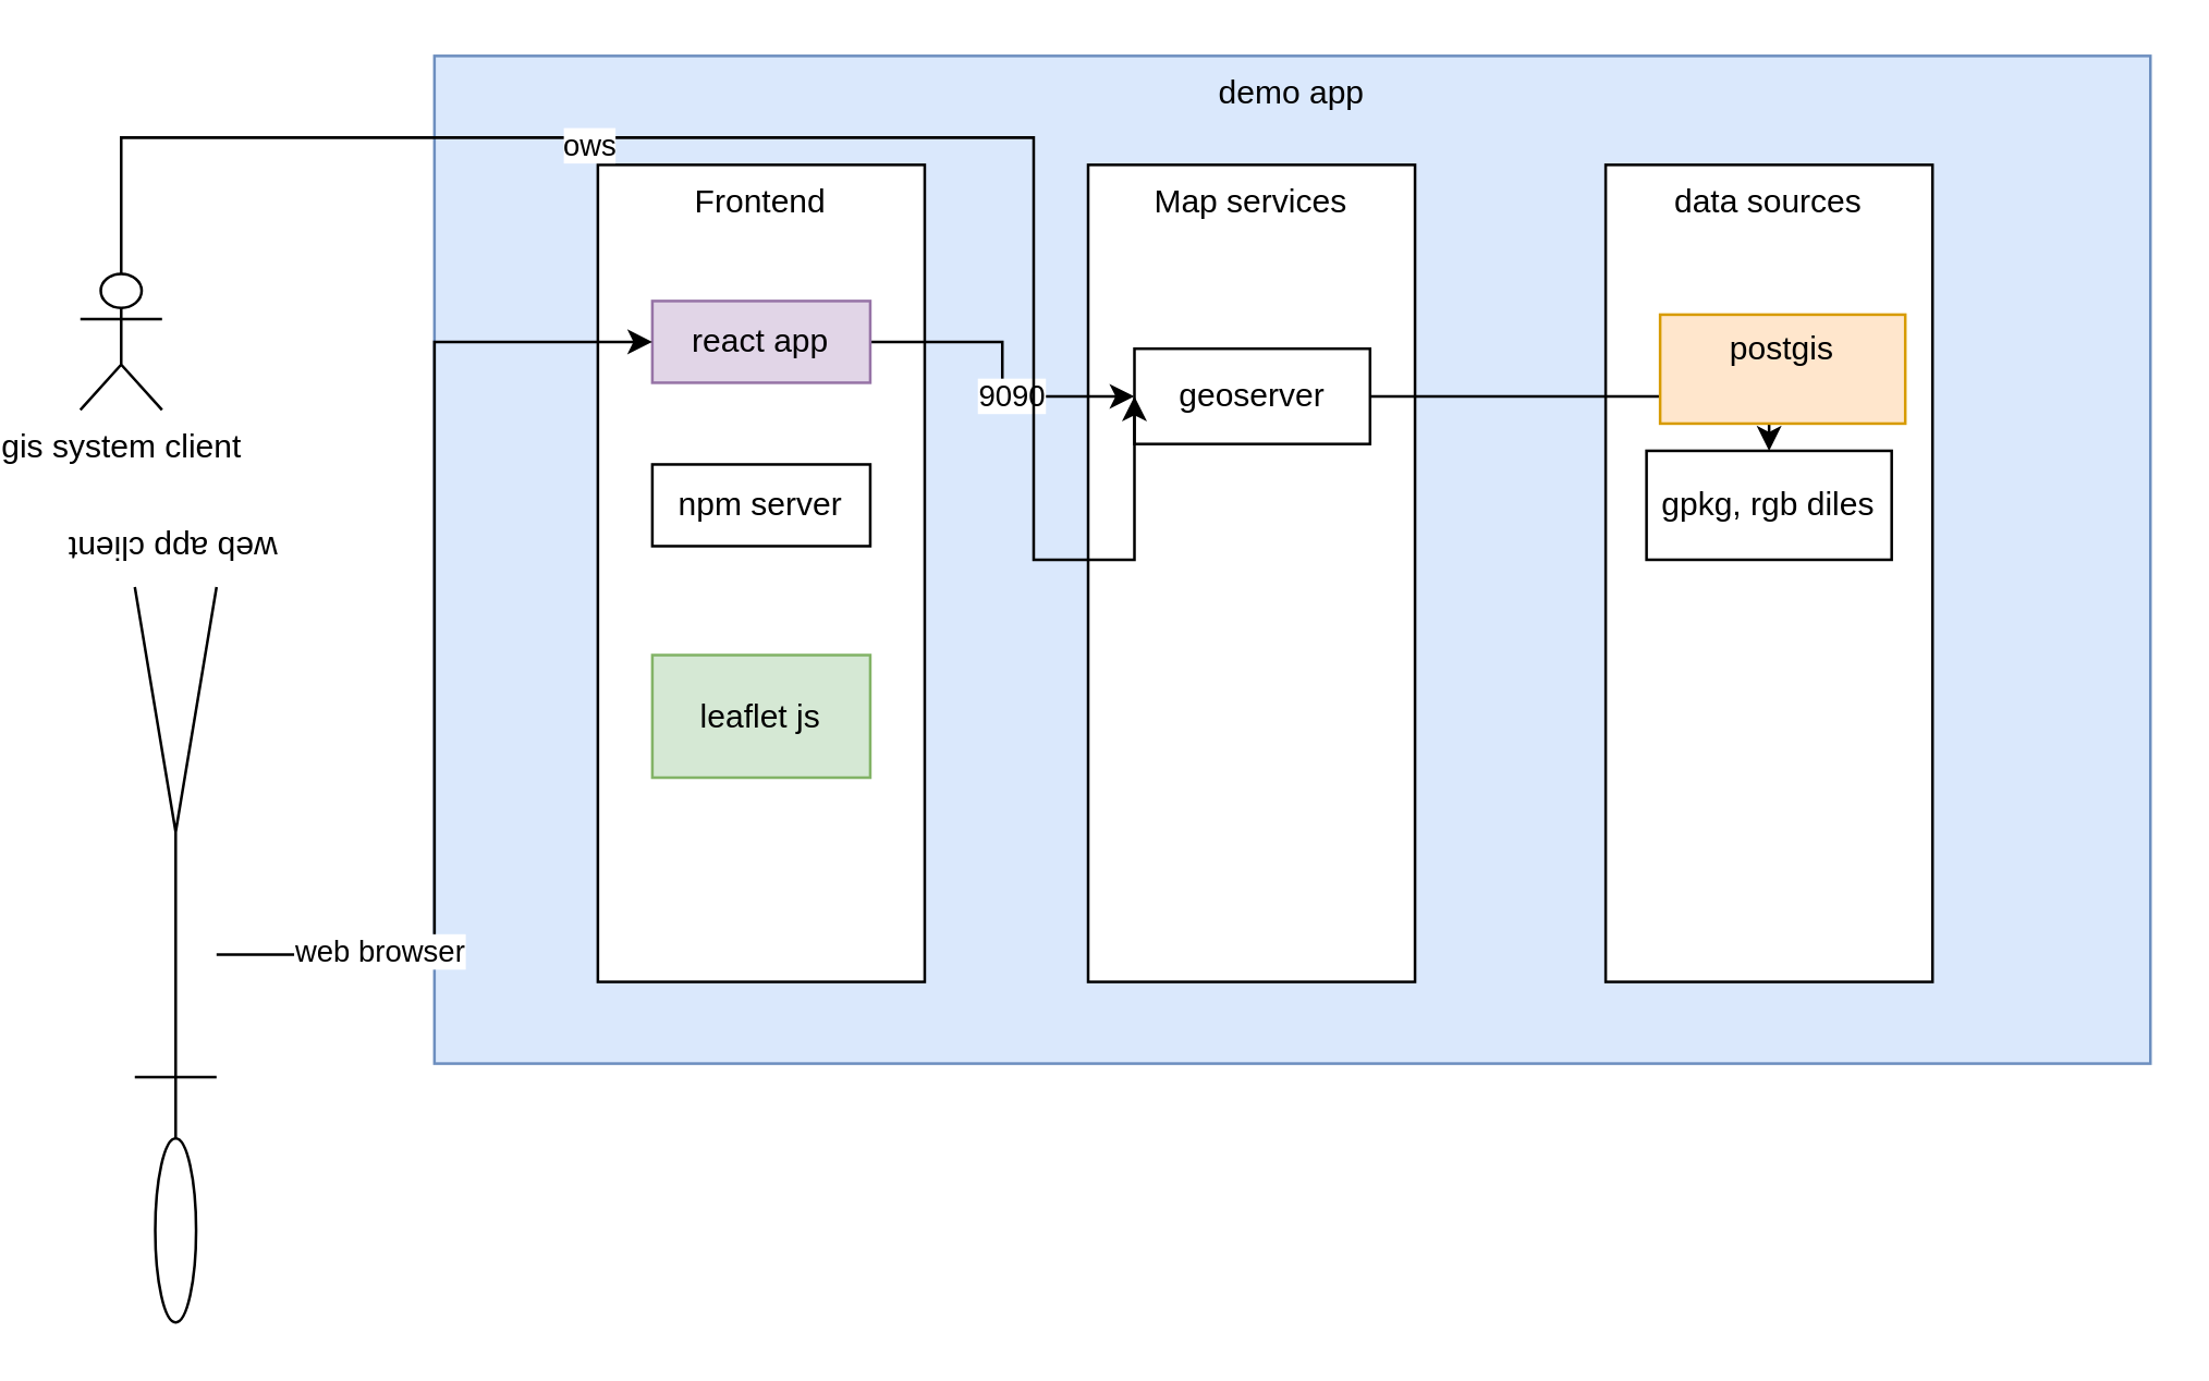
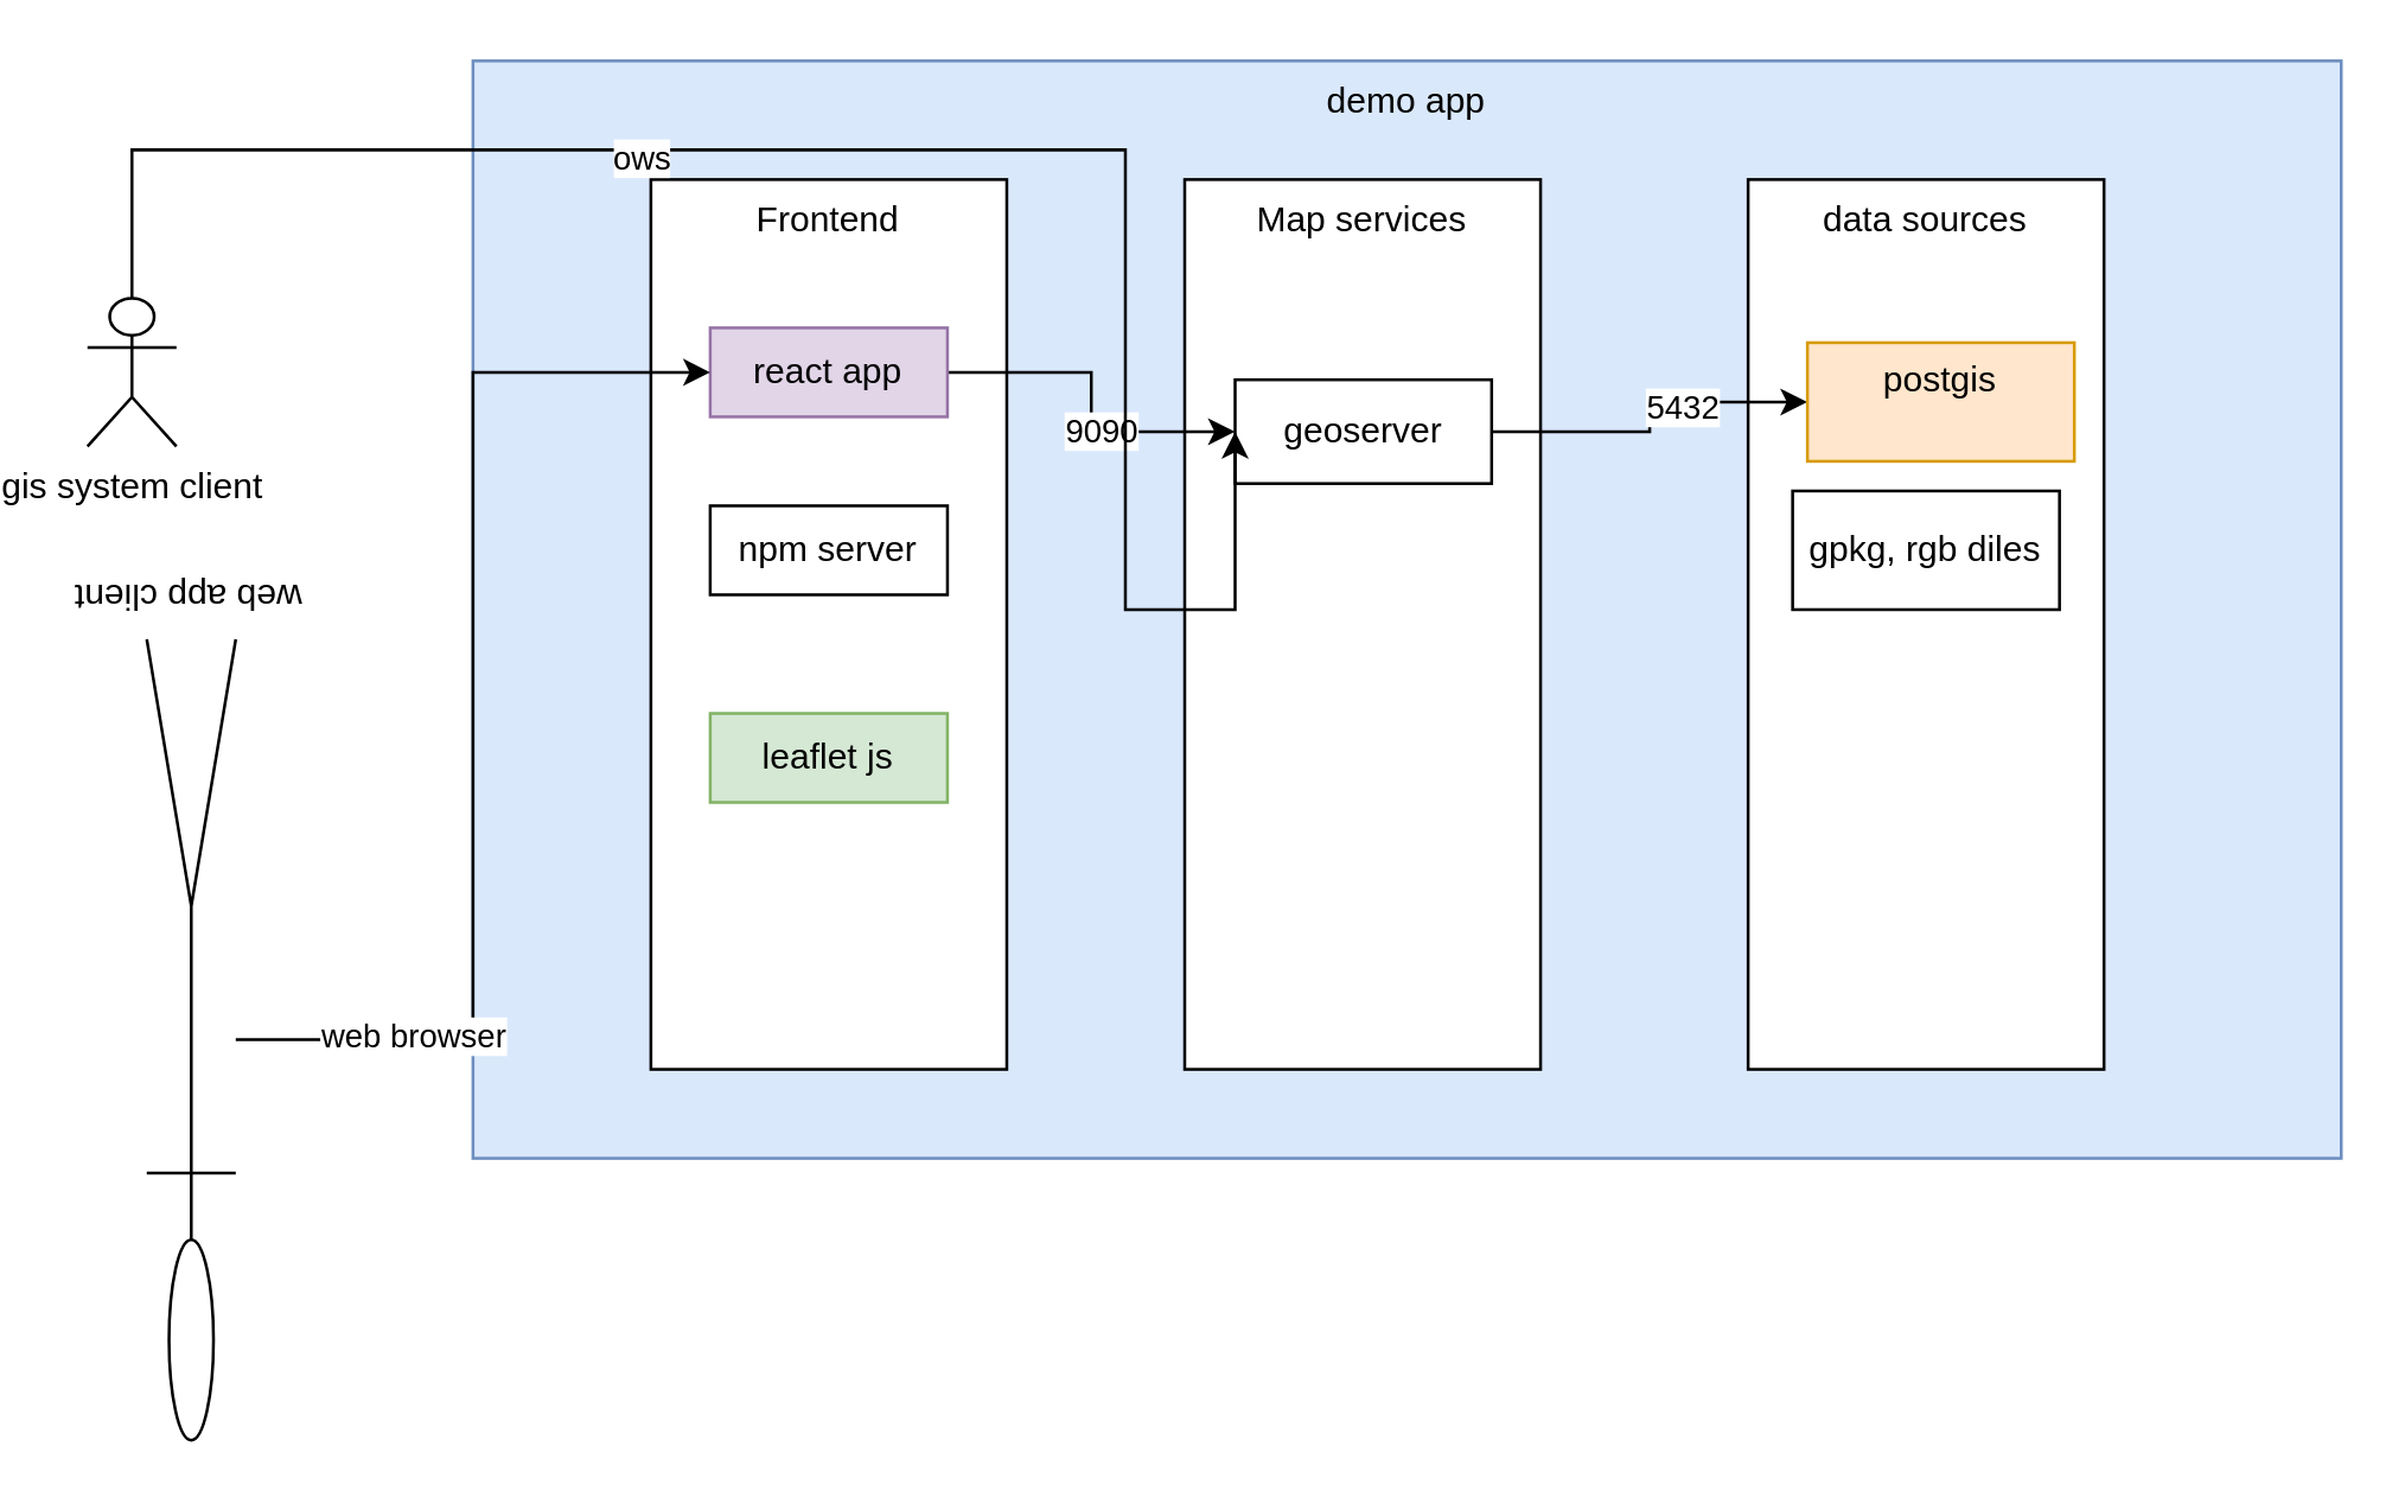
  <mxCell id="0" />
  <mxCell id="1" parent="0" />
  <mxCell id="2" value="&lt;div&gt;demo app&lt;/div&gt;&lt;div&gt;&lt;br&gt;&lt;/div&gt;" style="rounded=0;whiteSpace=wrap;html=1;verticalAlign=top;fillColor=#dae8fc;strokeColor=#6c8ebf;" vertex="1" parent="1"><mxGeometry x="150" y="20" width="630" height="370" as="geometry" /></mxCell>
  <mxCell id="3" value="Frontend" style="rounded=0;whiteSpace=wrap;html=1;verticalAlign=top;" vertex="1" parent="1"><mxGeometry x="210" y="60" width="120" height="300" as="geometry" /></mxCell>
  <mxCell id="4" value="Map services" style="rounded=0;whiteSpace=wrap;html=1;verticalAlign=top;" vertex="1" parent="1"><mxGeometry x="390" y="60" width="120" height="300" as="geometry" /></mxCell>
  <mxCell id="5" value="data sources" style="rounded=0;whiteSpace=wrap;html=1;verticalAlign=top;" vertex="1" parent="1"><mxGeometry x="580" y="60" width="120" height="300" as="geometry" /></mxCell>
  <mxCell id="6" style="edgeStyle=orthogonalEdgeStyle;rounded=0;orthogonalLoop=1;jettySize=auto;html=1;" edge="1" parent="1" source="8" target="15"><mxGeometry relative="1" as="geometry" /></mxCell>
  <mxCell id="7" value="9090" style="edgeLabel;html=1;align=center;verticalAlign=middle;resizable=0;points=[];" vertex="1" connectable="0" parent="6"><mxGeometry x="0.213" y="1" relative="1" as="geometry"><mxPoint as="offset" /></mxGeometry></mxCell>
  <mxCell id="8" value="react app" style="rounded=0;whiteSpace=wrap;html=1;fillColor=#e1d5e7;strokeColor=#9673a6;" vertex="1" parent="1"><mxGeometry x="230" y="110" width="80" height="30" as="geometry" /></mxCell>
  <mxCell id="9" value="npm server" style="rounded=0;whiteSpace=wrap;html=1;" vertex="1" parent="1"><mxGeometry x="230" y="170" width="80" height="30" as="geometry" /></mxCell>
- <mxCell id="10" value="&lt;div&gt;leaflet js&lt;/div&gt;" style="rounded=0;whiteSpace=wrap;html=1;fillColor=#d5e8d4;strokeColor=#82b366;" vertex="1" parent="1"><mxGeometry x="230" y="240" width="80" height="45" as="geometry" /></mxCell>
- <mxCell id="13" style="edgeStyle=orthogonalEdgeStyle;rounded=0;orthogonalLoop=1;jettySize=auto;html=1;" edge="1" parent="1" source="15" target="16"><mxGeometry relative="1" as="geometry" /></mxCell>
- <mxCell id="14" value="storage" style="edgeLabel;html=1;align=center;verticalAlign=middle;resizable=0;points=[];" vertex="1" connectable="0" parent="13"><mxGeometry x="0.523" y="1" relative="1" as="geometry"><mxPoint x="1" as="offset" /></mxGeometry></mxCell>
+ <mxCell id="10" value="&lt;div&gt;leaflet js&lt;/div&gt;" style="rounded=0;whiteSpace=wrap;html=1;fillColor=#d5e8d4;strokeColor=#82b366;" vertex="1" parent="1"><mxGeometry x="230" y="240" width="80" height="30" as="geometry" /></mxCell>
+ <mxCell id="11" style="edgeStyle=orthogonalEdgeStyle;rounded=0;orthogonalLoop=1;jettySize=auto;html=1;entryX=0;entryY=0.5;entryDx=0;entryDy=0;" edge="1" parent="1" source="15" target="17"><mxGeometry relative="1" as="geometry" /></mxCell>
+ <mxCell id="12" value="5432" style="edgeLabel;html=1;align=center;verticalAlign=middle;resizable=0;points=[];" vertex="1" connectable="0" parent="11"><mxGeometry x="0.265" y="-1" relative="1" as="geometry"><mxPoint as="offset" /></mxGeometry></mxCell>
  <mxCell id="15" value="geoserver" style="rounded=0;whiteSpace=wrap;html=1;" vertex="1" parent="1"><mxGeometry x="407" y="127.5" width="86.5" height="35" as="geometry" /></mxCell>
  <mxCell id="16" value="gpkg, rgb diles" style="rounded=0;whiteSpace=wrap;html=1;" vertex="1" parent="1"><mxGeometry x="595" y="165" width="90" height="40" as="geometry" /></mxCell>
  <mxCell id="17" value="&lt;div&gt;postgis&lt;/div&gt;&lt;div&gt;&lt;br&gt;&lt;/div&gt;" style="rounded=0;whiteSpace=wrap;html=1;fillColor=#ffe6cc;strokeColor=#d79b00;" vertex="1" parent="1"><mxGeometry x="600" y="115" width="90" height="40" as="geometry" /></mxCell>
  <mxCell id="18" style="edgeStyle=orthogonalEdgeStyle;rounded=0;orthogonalLoop=1;jettySize=auto;html=1;entryX=0;entryY=0.5;entryDx=0;entryDy=0;" edge="1" parent="1" source="20" target="15"><mxGeometry relative="1" as="geometry"><Array as="points"><mxPoint x="35" y="50" /><mxPoint x="370" y="50" /><mxPoint x="370" y="205" /></Array></mxGeometry></mxCell>
  <mxCell id="19" value="ows" style="edgeLabel;html=1;align=center;verticalAlign=middle;resizable=0;points=[];" vertex="1" connectable="0" parent="18"><mxGeometry x="-0.307" y="-2" relative="1" as="geometry"><mxPoint as="offset" /></mxGeometry></mxCell>
  <mxCell id="20" value="gis system client" style="shape=umlActor;verticalLabelPosition=bottom;verticalAlign=top;html=1;outlineConnect=0;" vertex="1" parent="1"><mxGeometry x="20" y="100" width="30" height="50" as="geometry" /></mxCell>
  <mxCell id="21" style="edgeStyle=orthogonalEdgeStyle;rounded=0;orthogonalLoop=1;jettySize=auto;html=1;entryX=0;entryY=0.5;entryDx=0;entryDy=0;" edge="1" parent="1" source="23" target="8"><mxGeometry relative="1" as="geometry" /></mxCell>
  <mxCell id="22" value="web browser" style="edgeLabel;html=1;align=center;verticalAlign=middle;resizable=0;points=[];" vertex="1" connectable="0" parent="21"><mxGeometry x="-0.694" y="2" relative="1" as="geometry"><mxPoint as="offset" /></mxGeometry></mxCell>
  <mxCell id="23" value="web app client" style="shape=umlActor;verticalLabelPosition=bottom;verticalAlign=top;html=1;outlineConnect=0;rotation=-180;" vertex="1" parent="1"><mxGeometry x="40" y="215" width="30" height="270" as="geometry" /></mxCell>
